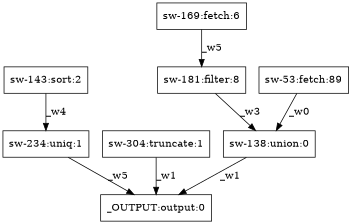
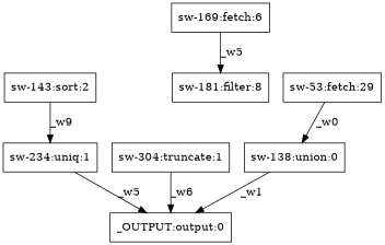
  digraph {
    node [shape=box]
    n1 [label="sw-143:sort:2"]
    n2 [label="sw-234:uniq:1"]
    n3 [label="_OUTPUT:output:0"]
    n4 [label="sw-304:truncate:1"]
    n5 [label="sw-181:filter:8"]
    n6 [label="sw-138:union:0"]
    n7 [label="sw-169:fetch:6"]
-   n8 [label="sw-53:fetch:89"]
-   n1 -> n2 [label=_w4]
+   n8 [label="sw-53:fetch:29"]
+   n1 -> n2 [label=_w9]
    n2 -> n3 [label=_w5]
-   n4 -> n3 [label=_w1]
-   n5 -> n6 [label=_w3]
+   n4 -> n3 [label=_w6]
    n6 -> n3 [label=_w1]
    n7 -> n5 [label=_w5]
    n8 -> n6 [label=_w0]
  }
